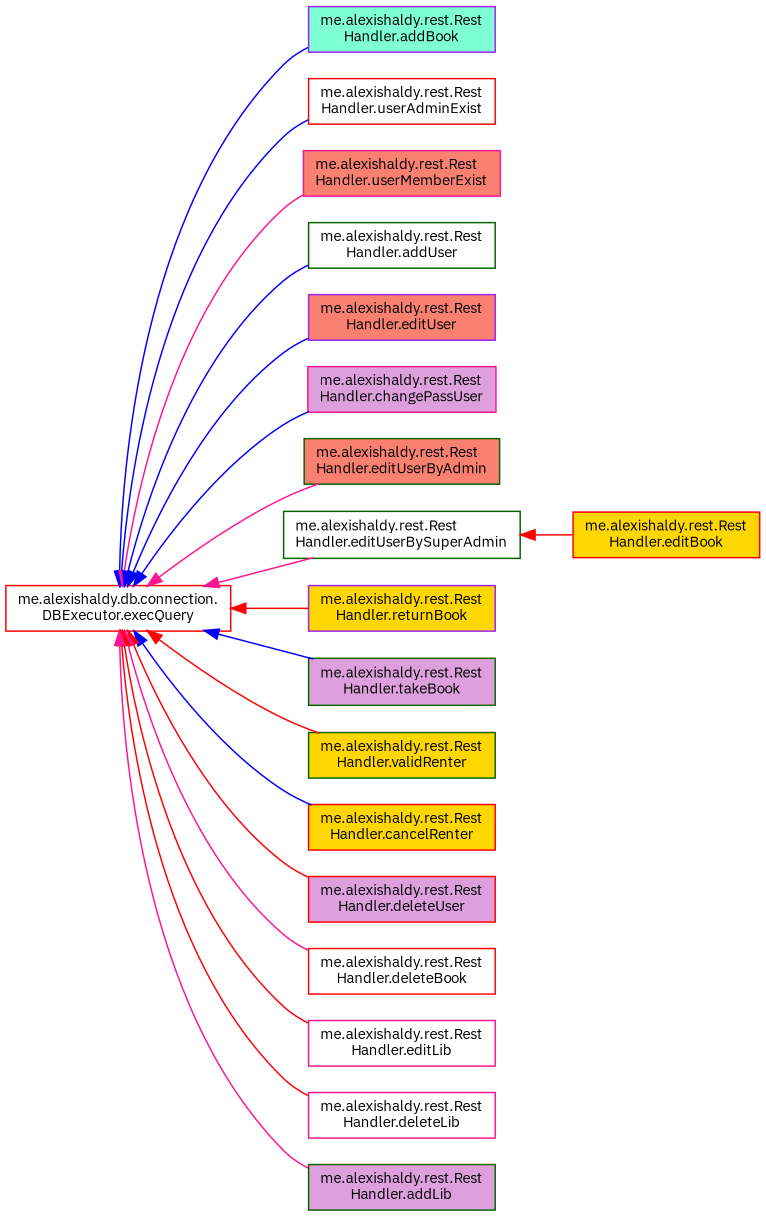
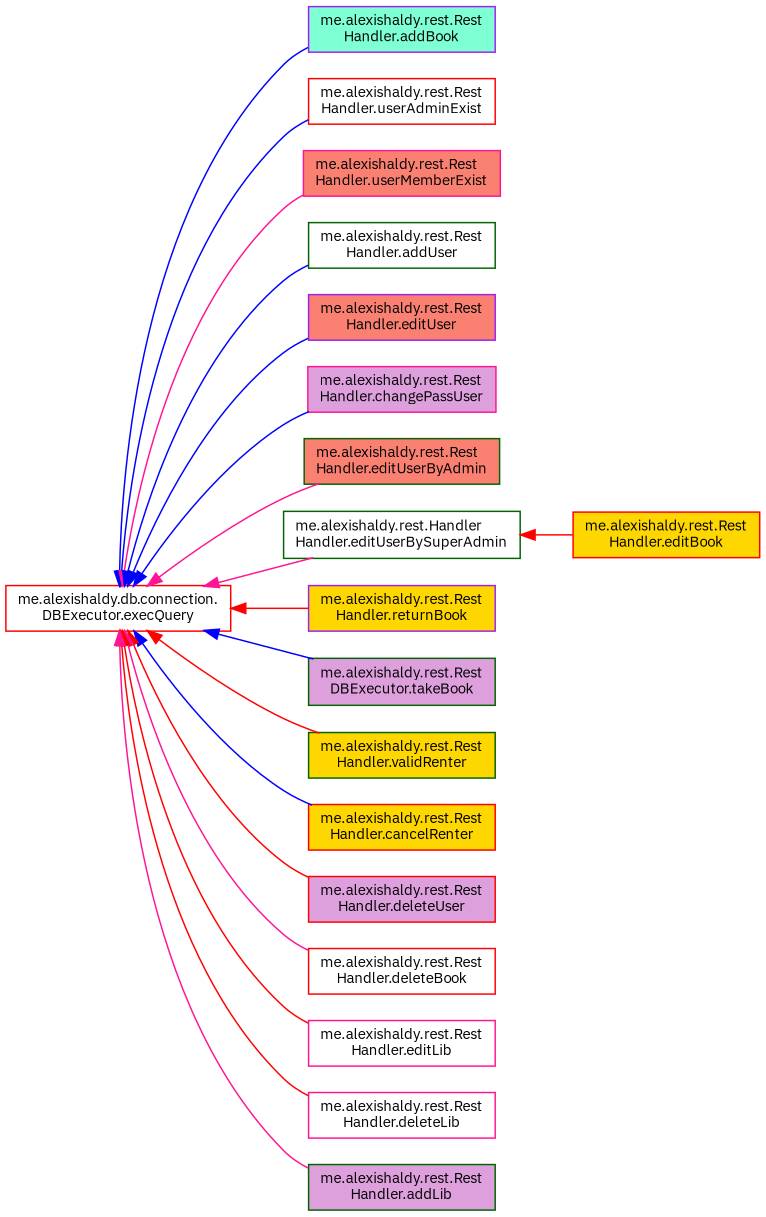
  digraph {
    fontname="IBM Plex Sans"
    rankdir=LR
    node [color=red fillcolor=white fontname="IBM Plex Sans" fontsize=10 shape=record style=filled]
    edge [color=blue dir=back fontname="IBM Plex Sans" fontsize=10 labelfontname=Helvetica labelfontsize=10 style=solid]
    n1 [fontcolor=black height=0.2 label="me.alexishaldy.db.connection.\lDBExecutor.execQuery" width=0.4]
    n2 [color=purple fillcolor=aquamarine height=0.2 label="me.alexishaldy.rest.Rest\lHandler.addBook" width=0.4]
    n3 [height=0.2 label="me.alexishaldy.rest.Rest\lHandler.userAdminExist" width=0.4]
    n4 [color=deeppink fillcolor=salmon height=0.2 label="me.alexishaldy.rest.Rest\lHandler.userMemberExist" width=0.4]
    n5 [color=darkgreen height=0.2 label="me.alexishaldy.rest.Rest\lHandler.addUser" width=0.4]
    n6 [color=purple fillcolor=salmon height=0.2 label="me.alexishaldy.rest.Rest\lHandler.editUser" width=0.4]
    n7 [color=deeppink fillcolor=plum height=0.2 label="me.alexishaldy.rest.Rest\lHandler.changePassUser" width=0.4]
    n8 [color=darkgreen fillcolor=salmon height=0.2 label="me.alexishaldy.rest.Rest\lHandler.editUserByAdmin" width=0.4]
-   n9 [color=darkgreen height=0.2 label="me.alexishaldy.rest.Rest\lHandler.editUserBySuperAdmin" width=0.4]
+   n9 [color=darkgreen height=0.2 label="me.alexishaldy.rest.Handler\lHandler.editUserBySuperAdmin" width=0.4]
    n10 [color=purple fillcolor=gold height=0.2 label="me.alexishaldy.rest.Rest\lHandler.returnBook" width=0.4]
-   n11 [color=darkgreen fillcolor=plum height=0.2 label="me.alexishaldy.rest.Rest\lHandler.takeBook" width=0.4]
+   n11 [color=darkgreen fillcolor=plum height=0.2 label="me.alexishaldy.rest.Rest\lDBExecutor.takeBook" width=0.4]
    n12 [color=darkgreen fillcolor=gold height=0.2 label="me.alexishaldy.rest.Rest\lHandler.validRenter" width=0.4]
    n13 [fillcolor=gold height=0.2 label="me.alexishaldy.rest.Rest\lHandler.cancelRenter" width=0.4]
    n14 [fillcolor=plum height=0.2 label="me.alexishaldy.rest.Rest\lHandler.deleteUser" width=0.4]
    n15 [height=0.2 label="me.alexishaldy.rest.Rest\lHandler.deleteBook" width=0.4]
    n16 [color=deeppink height=0.2 label="me.alexishaldy.rest.Rest\lHandler.editLib" width=0.4]
    n17 [color=deeppink height=0.2 label="me.alexishaldy.rest.Rest\lHandler.deleteLib" width=0.4]
    n18 [color=darkgreen fillcolor=plum height=0.2 label="me.alexishaldy.rest.Rest\lHandler.addLib" width=0.4]
    n19 [fillcolor=gold height=0.2 label="me.alexishaldy.rest.Rest\lHandler.editBook" width=0.4]
    n1 -> n2
    n1 -> n3
    n1 -> n4 [color=deeppink]
    n1 -> n5
    n1 -> n6
    n1 -> n7
    n1 -> n8 [color=deeppink]
    n1 -> n9 [color=deeppink]
    n1 -> n10 [color=red]
    n1 -> n11
    n1 -> n12 [color=red]
    n1 -> n13
    n1 -> n14 [color=red]
    n1 -> n15 [color=deeppink]
    n1 -> n16 [color=red]
    n1 -> n17 [color=red]
    n1 -> n18 [color=deeppink]
    n9 -> n19 [color=red]
  }
